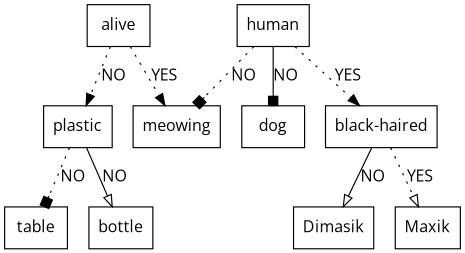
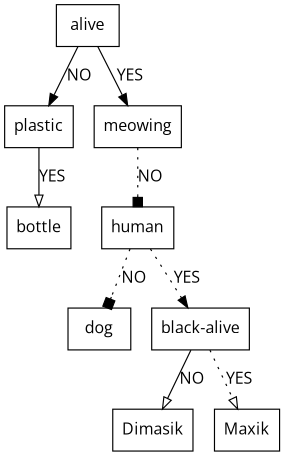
  digraph {
    fontname="Open Sans"
    node [fontname="Open Sans" shape=box]
    edge [arrowhead=normal fontname="Open Sans" style=dotted]
    alive
    plastic
    meowing
-   table
    bottle
    human
    dog
-   "black-haired"
+   "black-haired" [label="black-alive"]
    Dimasik
    Maxik
-   alive -> plastic [label=NO]
-   alive -> meowing [label=YES]
-   plastic -> table [arrowhead=box label=NO]
-   plastic -> bottle [arrowhead=onormal label=NO style=solid]
-   human -> meowing [arrowhead=box label=NO]
-   human -> dog [arrowhead=box label=NO style=solid]
+   alive -> plastic [label=NO style=solid]
+   alive -> meowing [label=YES style=solid]
+   plastic -> bottle [arrowhead=onormal label=YES style=solid]
+   meowing -> human [arrowhead=box label=NO]
+   human -> dog [arrowhead=box label=NO]
    human -> "black-haired" [label=YES]
    "black-haired" -> Dimasik [arrowhead=onormal label=NO style=solid]
    "black-haired" -> Maxik [arrowhead=onormal label=YES]
  }
